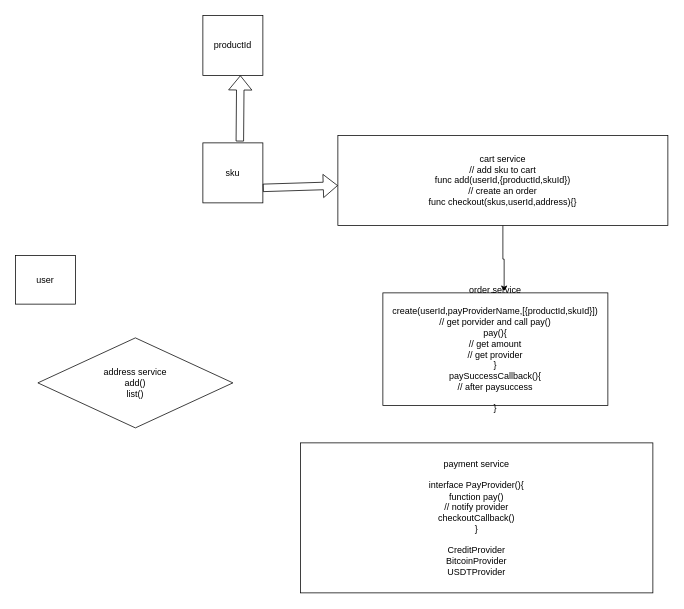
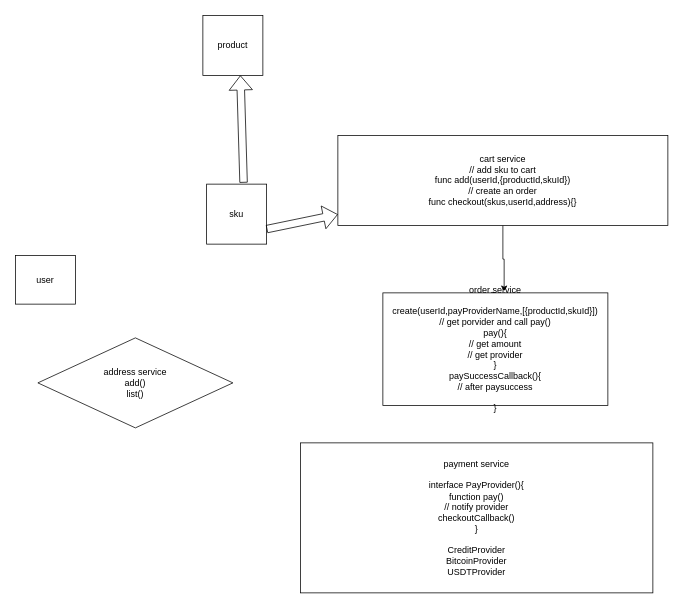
  <mxCell id="0" />
  <mxCell id="1" parent="0" />
  <mxCell id="2" style="edgeStyle=orthogonalEdgeStyle;rounded=0;orthogonalLoop=1;jettySize=auto;html=1;entryX=0.539;entryY=-0.008;entryDx=0;entryDy=0;entryPerimeter=0;" edge="1" parent="1" source="4" target="9"><mxGeometry relative="1" as="geometry"><mxPoint x="720" y="380" as="targetPoint" /></mxGeometry></mxCell>
  <mxCell id="3" value="Text" style="edgeLabel;html=1;align=center;verticalAlign=middle;resizable=0;points=[];" vertex="1" connectable="0" parent="2"><mxGeometry x="1" y="-9" relative="1" as="geometry"><mxPoint x="1" y="3" as="offset" /></mxGeometry></mxCell>
  <mxCell id="4" value="cart service&lt;br&gt;// add sku to cart&lt;br&gt;func add(userId,{productId,skuId})&lt;br&gt;// create an order&lt;br&gt;func checkout(skus,userId,address){}" style="rounded=0;whiteSpace=wrap;html=1;" vertex="1" parent="1"><mxGeometry x="450" y="180" width="440" height="120" as="geometry" /></mxCell>
- <mxCell id="5" value="productId" style="whiteSpace=wrap;html=1;aspect=fixed;" vertex="1" parent="1"><mxGeometry x="270" y="20" width="80" height="80" as="geometry" /></mxCell>
- <mxCell id="6" value="sku" style="whiteSpace=wrap;html=1;aspect=fixed;" vertex="1" parent="1"><mxGeometry x="270" y="190" width="80" height="80" as="geometry" /></mxCell>
+ <mxCell id="5" value="product" style="whiteSpace=wrap;html=1;aspect=fixed;" vertex="1" parent="1"><mxGeometry x="270" y="20" width="80" height="80" as="geometry" /></mxCell>
+ <mxCell id="6" value="sku" style="whiteSpace=wrap;html=1;aspect=fixed;" vertex="1" parent="1"><mxGeometry x="275" y="245" width="80" height="80" as="geometry" /></mxCell>
  <mxCell id="7" value="" style="shape=flexArrow;endArrow=classic;html=1;rounded=0;exitX=0.616;exitY=-0.024;exitDx=0;exitDy=0;exitPerimeter=0;" edge="1" parent="1" source="6"><mxGeometry width="50" height="50" relative="1" as="geometry"><mxPoint x="270" y="150" as="sourcePoint" /><mxPoint x="320" y="100" as="targetPoint" /></mxGeometry></mxCell>
  <mxCell id="8" value="" style="shape=flexArrow;endArrow=classic;html=1;rounded=0;exitX=1;exitY=0.75;exitDx=0;exitDy=0;" edge="1" parent="1" source="6" target="4"><mxGeometry width="50" height="50" relative="1" as="geometry"><mxPoint x="440" y="230" as="sourcePoint" /><mxPoint x="350" y="233.75" as="targetPoint" /></mxGeometry></mxCell>
  <mxCell id="9" value="order service&lt;br&gt;&lt;br style=&quot;border-color: var(--border-color);&quot;&gt;create(userId,payProviderName,[{productId,skuId}])&lt;br&gt;// get porvider and call pay()&lt;br&gt;pay(){&lt;br&gt;// get amount&lt;br&gt;// get provider&lt;br&gt;}&lt;br&gt;paySuccessCallback(){&lt;br&gt;// after paysuccess&lt;br&gt;&lt;br&gt;}" style="rounded=0;whiteSpace=wrap;html=1;" vertex="1" parent="1"><mxGeometry x="510" y="390" width="300" height="150" as="geometry" /></mxCell>
  <mxCell id="10" value="payment service&lt;br style=&quot;border-color: var(--border-color);&quot;&gt;&lt;br style=&quot;border-color: var(--border-color);&quot;&gt;interface PayProvider(){&lt;br style=&quot;border-color: var(--border-color);&quot;&gt;function pay()&lt;br&gt;// notify provider&lt;br style=&quot;border-color: var(--border-color);&quot;&gt;checkoutCallback()&lt;br&gt;}&lt;br style=&quot;border-color: var(--border-color);&quot;&gt;&lt;br style=&quot;border-color: var(--border-color);&quot;&gt;CreditProvider&lt;br style=&quot;border-color: var(--border-color);&quot;&gt;BitcoinProvider&lt;br style=&quot;border-color: var(--border-color);&quot;&gt;USDTProvider" style="rounded=0;whiteSpace=wrap;html=1;" vertex="1" parent="1"><mxGeometry x="400" y="590" width="470" height="200" as="geometry" /></mxCell>
  <mxCell id="11" value="user" style="whiteSpace=wrap;html=1;aspect=fixed;" vertex="1" parent="1"><mxGeometry x="20" y="340" width="80" height="65" as="geometry" /></mxCell>
  <mxCell id="12" value="address service&lt;br&gt;add()&lt;br&gt;list()" style="rhombus;whiteSpace=wrap;html=1;" vertex="1" parent="1"><mxGeometry x="50" y="450" width="260" height="120" as="geometry" /></mxCell>
